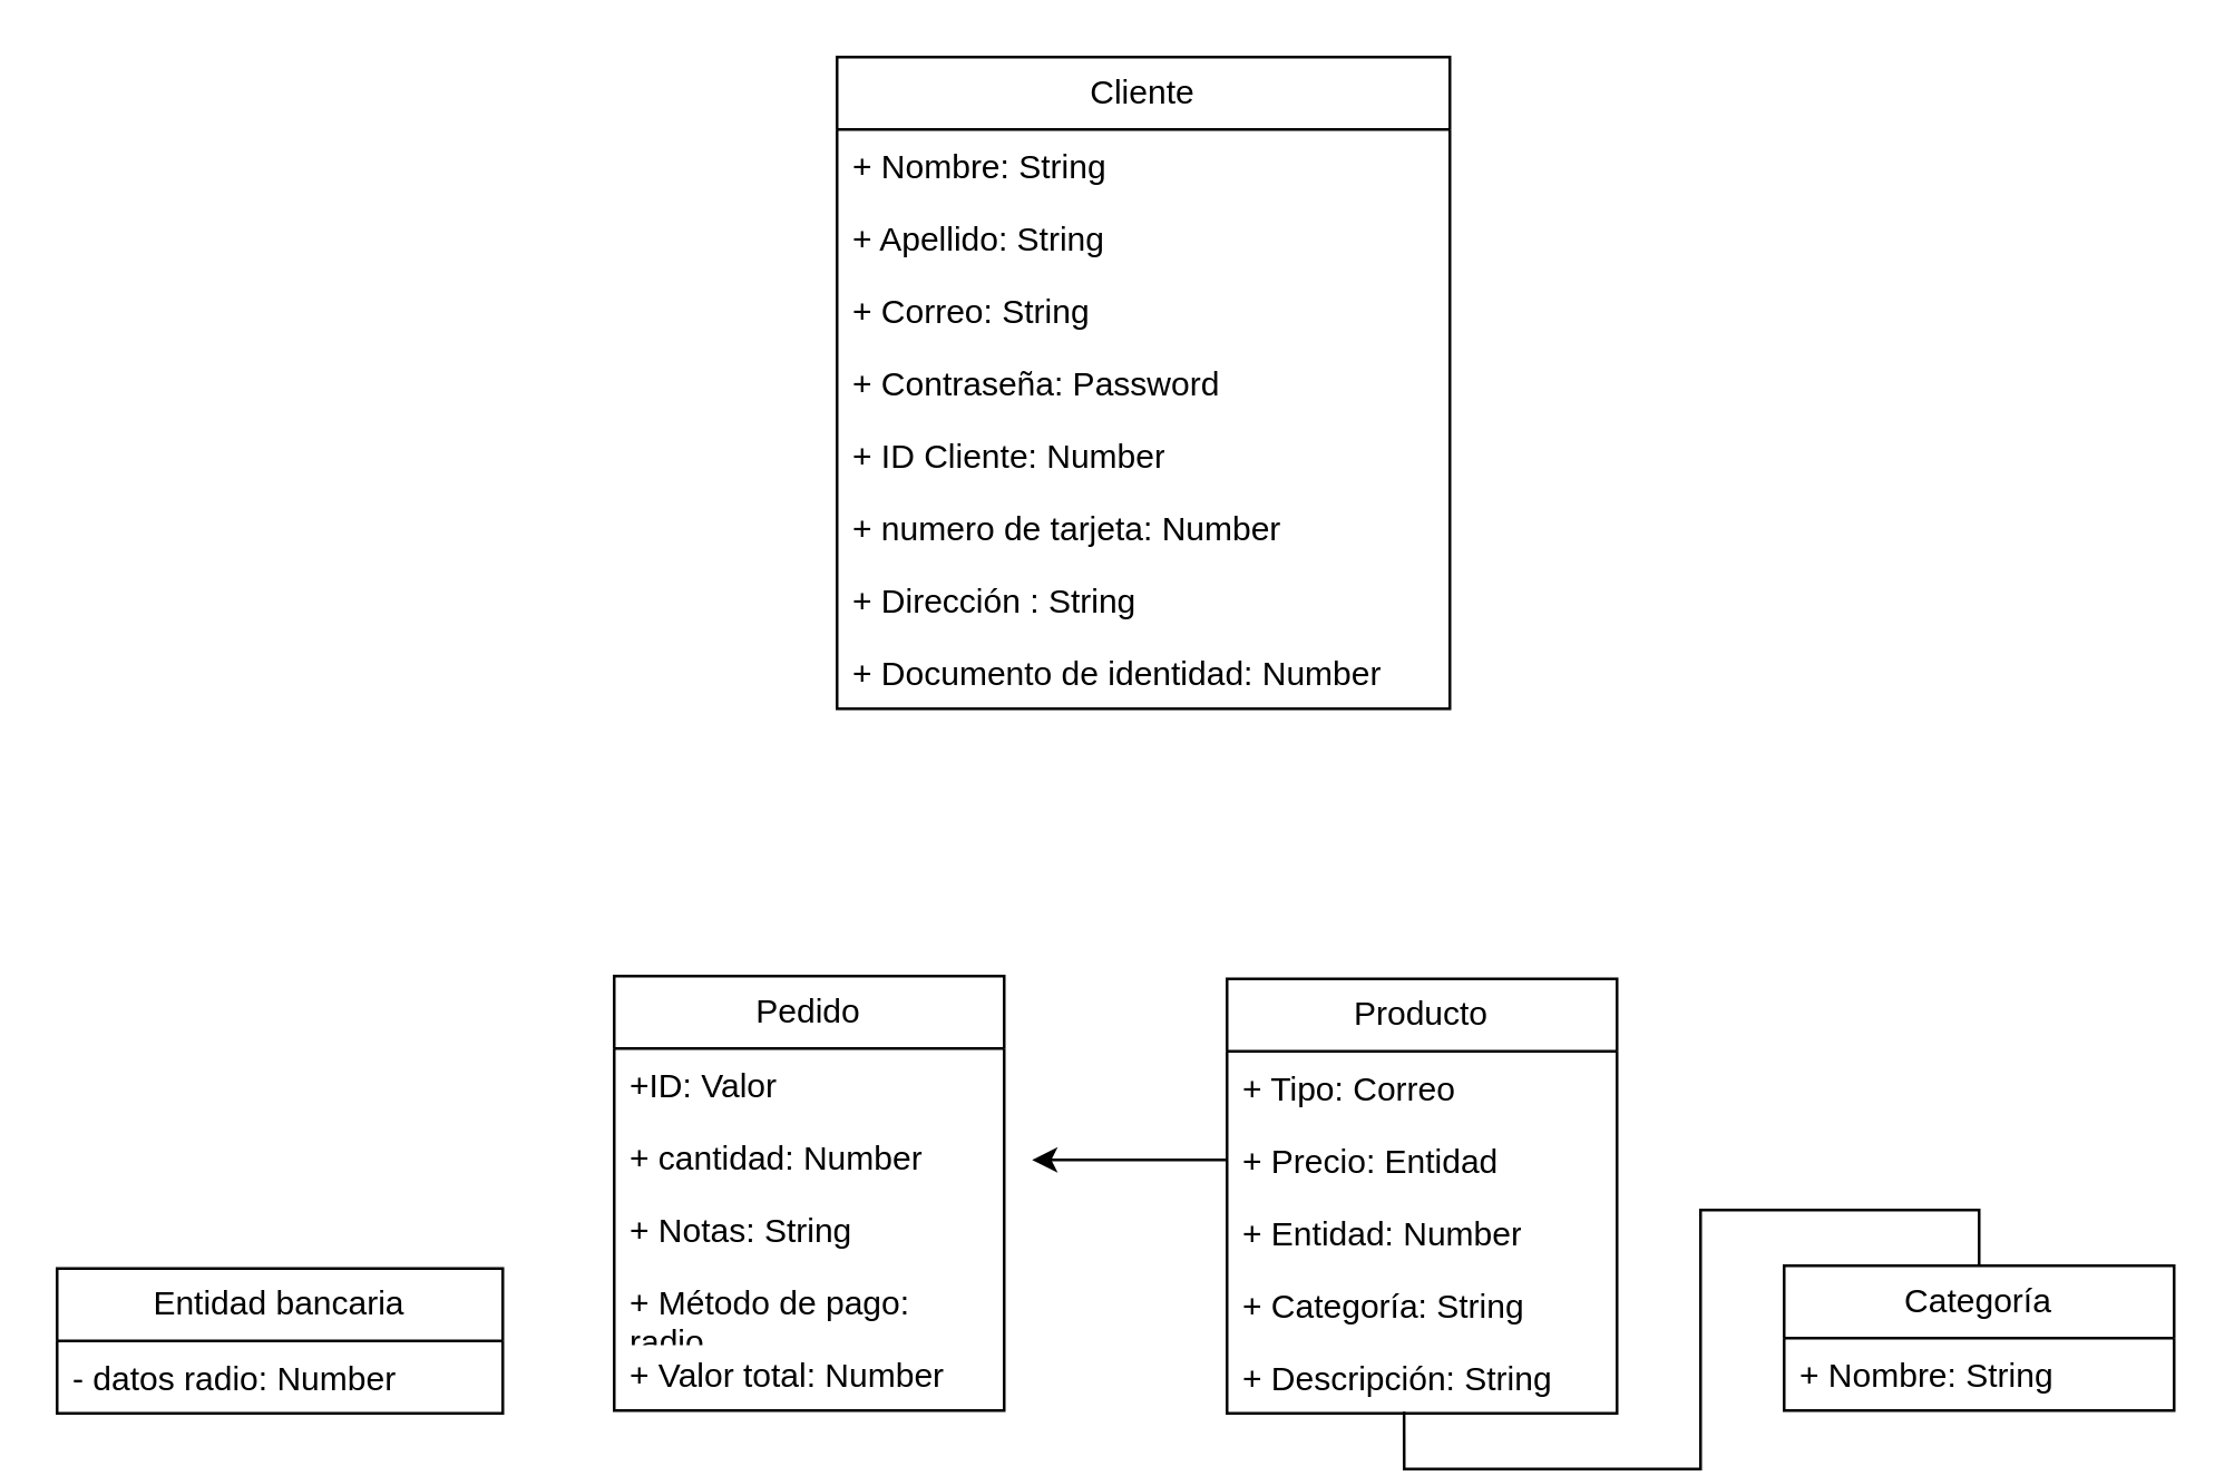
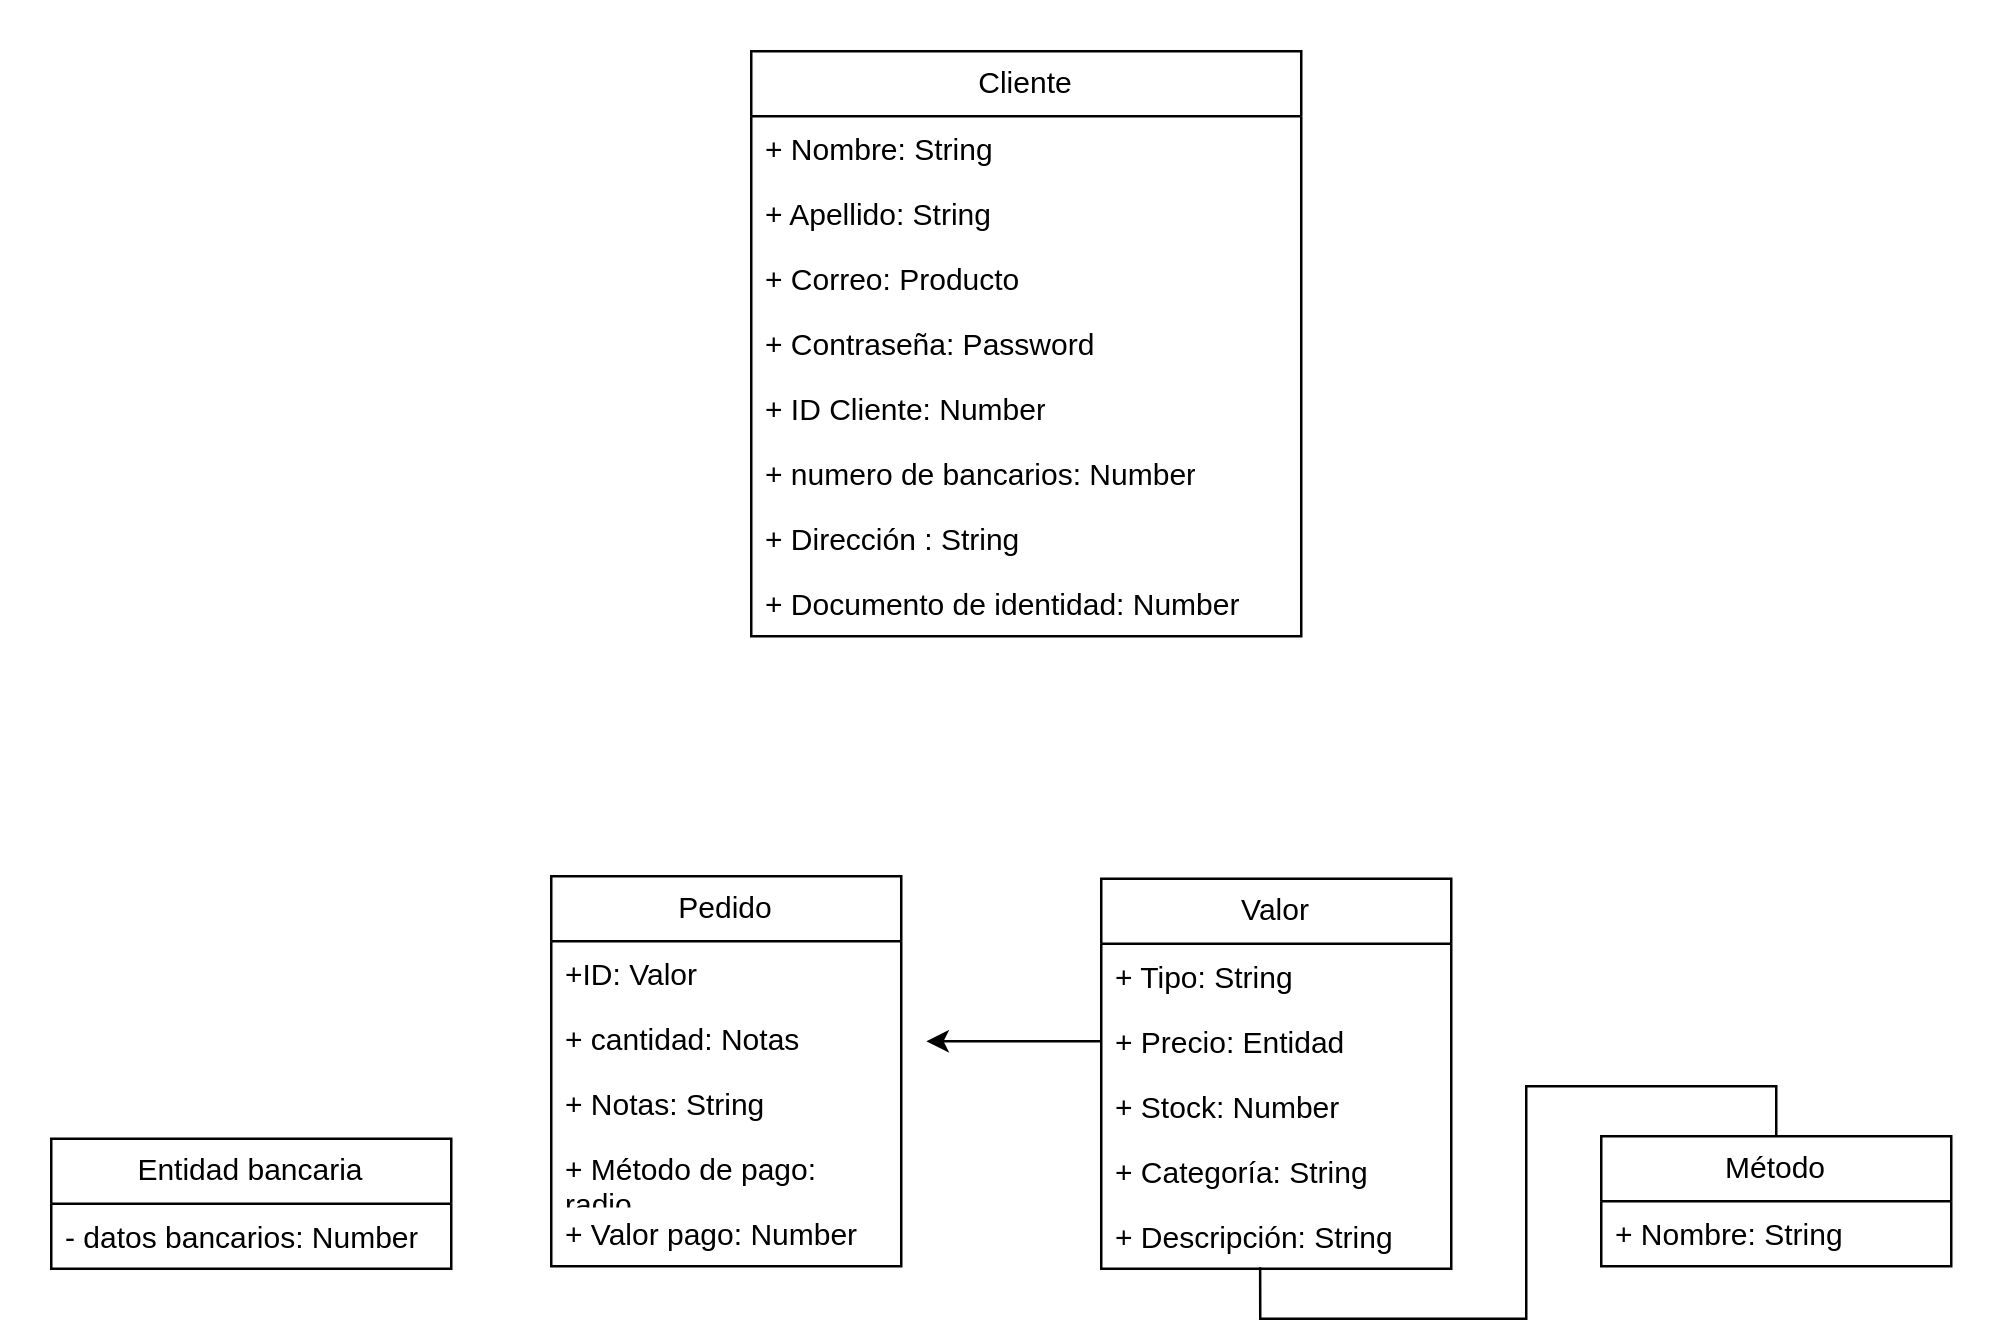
  <mxCell id="0" />
  <mxCell id="1" parent="0" />
  <mxCell id="2" value="Cliente" style="swimlane;fontStyle=0;childLayout=stackLayout;horizontal=1;startSize=26;fillColor=none;horizontalStack=0;resizeParent=1;resizeParentMax=0;resizeLast=0;collapsible=1;marginBottom=0;whiteSpace=wrap;html=1;" vertex="1" parent="1"><mxGeometry x="300" y="20" width="220" height="234" as="geometry" /></mxCell>
  <mxCell id="3" value="+&amp;nbsp;Nombre: String" style="text;strokeColor=none;fillColor=none;align=left;verticalAlign=top;spacingLeft=4;spacingRight=4;overflow=hidden;rotatable=0;points=[[0,0.5],[1,0.5]];portConstraint=eastwest;whiteSpace=wrap;html=1;" vertex="1" parent="2"><mxGeometry y="26" width="220" height="26" as="geometry" /></mxCell>
  <mxCell id="4" value="+ Apellido: String" style="text;strokeColor=none;fillColor=none;align=left;verticalAlign=top;spacingLeft=4;spacingRight=4;overflow=hidden;rotatable=0;points=[[0,0.5],[1,0.5]];portConstraint=eastwest;whiteSpace=wrap;html=1;" vertex="1" parent="2"><mxGeometry y="52" width="220" height="26" as="geometry" /></mxCell>
- <mxCell id="5" value="+ Correo: String" style="text;strokeColor=none;fillColor=none;align=left;verticalAlign=top;spacingLeft=4;spacingRight=4;overflow=hidden;rotatable=0;points=[[0,0.5],[1,0.5]];portConstraint=eastwest;whiteSpace=wrap;html=1;" vertex="1" parent="2"><mxGeometry y="78" width="220" height="26" as="geometry" /></mxCell>
+ <mxCell id="5" value="+ Correo: Producto" style="text;strokeColor=none;fillColor=none;align=left;verticalAlign=top;spacingLeft=4;spacingRight=4;overflow=hidden;rotatable=0;points=[[0,0.5],[1,0.5]];portConstraint=eastwest;whiteSpace=wrap;html=1;" vertex="1" parent="2"><mxGeometry y="78" width="220" height="26" as="geometry" /></mxCell>
  <mxCell id="6" value="+ Contraseña: Password" style="text;strokeColor=none;fillColor=none;align=left;verticalAlign=top;spacingLeft=4;spacingRight=4;overflow=hidden;rotatable=0;points=[[0,0.5],[1,0.5]];portConstraint=eastwest;whiteSpace=wrap;html=1;" vertex="1" parent="2"><mxGeometry y="104" width="220" height="26" as="geometry" /></mxCell>
  <mxCell id="7" value="+&amp;nbsp;ID Cliente: Number" style="text;strokeColor=none;fillColor=none;align=left;verticalAlign=top;spacingLeft=4;spacingRight=4;overflow=hidden;rotatable=0;points=[[0,0.5],[1,0.5]];portConstraint=eastwest;whiteSpace=wrap;html=1;" vertex="1" parent="2"><mxGeometry y="130" width="220" height="26" as="geometry" /></mxCell>
- <mxCell id="8" value="+ numero de tarjeta: Number" style="text;strokeColor=none;fillColor=none;align=left;verticalAlign=top;spacingLeft=4;spacingRight=4;overflow=hidden;rotatable=0;points=[[0,0.5],[1,0.5]];portConstraint=eastwest;whiteSpace=wrap;html=1;" vertex="1" parent="2"><mxGeometry y="156" width="220" height="26" as="geometry" /></mxCell>
+ <mxCell id="8" value="+ numero de bancarios: Number" style="text;strokeColor=none;fillColor=none;align=left;verticalAlign=top;spacingLeft=4;spacingRight=4;overflow=hidden;rotatable=0;points=[[0,0.5],[1,0.5]];portConstraint=eastwest;whiteSpace=wrap;html=1;" vertex="1" parent="2"><mxGeometry y="156" width="220" height="26" as="geometry" /></mxCell>
  <mxCell id="9" value="+ Dirección : String" style="text;strokeColor=none;fillColor=none;align=left;verticalAlign=top;spacingLeft=4;spacingRight=4;overflow=hidden;rotatable=0;points=[[0,0.5],[1,0.5]];portConstraint=eastwest;whiteSpace=wrap;html=1;" vertex="1" parent="2"><mxGeometry y="182" width="220" height="26" as="geometry" /></mxCell>
  <mxCell id="10" value="+ Documento de identidad: Number" style="text;strokeColor=none;fillColor=none;align=left;verticalAlign=top;spacingLeft=4;spacingRight=4;overflow=hidden;rotatable=0;points=[[0,0.5],[1,0.5]];portConstraint=eastwest;whiteSpace=wrap;html=1;" vertex="1" parent="2"><mxGeometry y="208" width="220" height="26" as="geometry" /></mxCell>
- <mxCell id="11" value="Producto" style="swimlane;fontStyle=0;childLayout=stackLayout;horizontal=1;startSize=26;fillColor=none;horizontalStack=0;resizeParent=1;resizeParentMax=0;resizeLast=0;collapsible=1;marginBottom=0;whiteSpace=wrap;html=1;" vertex="1" parent="1"><mxGeometry x="440" y="351" width="140" height="156" as="geometry" /></mxCell>
- <mxCell id="12" value="+ Tipo: Correo" style="text;strokeColor=none;fillColor=none;align=left;verticalAlign=top;spacingLeft=4;spacingRight=4;overflow=hidden;rotatable=0;points=[[0,0.5],[1,0.5]];portConstraint=eastwest;whiteSpace=wrap;html=1;" vertex="1" parent="11"><mxGeometry y="26" width="140" height="26" as="geometry" /></mxCell>
+ <mxCell id="11" value="Valor" style="swimlane;fontStyle=0;childLayout=stackLayout;horizontal=1;startSize=26;fillColor=none;horizontalStack=0;resizeParent=1;resizeParentMax=0;resizeLast=0;collapsible=1;marginBottom=0;whiteSpace=wrap;html=1;" vertex="1" parent="1"><mxGeometry x="440" y="351" width="140" height="156" as="geometry" /></mxCell>
+ <mxCell id="12" value="+ Tipo: String" style="text;strokeColor=none;fillColor=none;align=left;verticalAlign=top;spacingLeft=4;spacingRight=4;overflow=hidden;rotatable=0;points=[[0,0.5],[1,0.5]];portConstraint=eastwest;whiteSpace=wrap;html=1;" vertex="1" parent="11"><mxGeometry y="26" width="140" height="26" as="geometry" /></mxCell>
  <mxCell id="13" style="edgeStyle=orthogonalEdgeStyle;rounded=0;orthogonalLoop=1;jettySize=auto;html=1;exitX=0;exitY=0.5;exitDx=0;exitDy=0;" edge="1" parent="11" source="14"><mxGeometry relative="1" as="geometry"><mxPoint x="-70" y="65" as="targetPoint" /></mxGeometry></mxCell>
  <mxCell id="14" value="+ Precio: Entidad" style="text;strokeColor=none;fillColor=none;align=left;verticalAlign=top;spacingLeft=4;spacingRight=4;overflow=hidden;rotatable=0;points=[[0,0.5],[1,0.5]];portConstraint=eastwest;whiteSpace=wrap;html=1;" vertex="1" parent="11"><mxGeometry y="52" width="140" height="26" as="geometry" /></mxCell>
- <mxCell id="15" value="+ Entidad: Number" style="text;strokeColor=none;fillColor=none;align=left;verticalAlign=top;spacingLeft=4;spacingRight=4;overflow=hidden;rotatable=0;points=[[0,0.5],[1,0.5]];portConstraint=eastwest;whiteSpace=wrap;html=1;" vertex="1" parent="11"><mxGeometry y="78" width="140" height="26" as="geometry" /></mxCell>
+ <mxCell id="15" value="+ Stock: Number" style="text;strokeColor=none;fillColor=none;align=left;verticalAlign=top;spacingLeft=4;spacingRight=4;overflow=hidden;rotatable=0;points=[[0,0.5],[1,0.5]];portConstraint=eastwest;whiteSpace=wrap;html=1;" vertex="1" parent="11"><mxGeometry y="78" width="140" height="26" as="geometry" /></mxCell>
  <mxCell id="16" value="+ Categoría: String" style="text;strokeColor=none;fillColor=none;align=left;verticalAlign=top;spacingLeft=4;spacingRight=4;overflow=hidden;rotatable=0;points=[[0,0.5],[1,0.5]];portConstraint=eastwest;whiteSpace=wrap;html=1;" vertex="1" parent="11"><mxGeometry y="104" width="140" height="26" as="geometry" /></mxCell>
  <mxCell id="17" value="+ Descripción: String" style="text;strokeColor=none;fillColor=none;align=left;verticalAlign=top;spacingLeft=4;spacingRight=4;overflow=hidden;rotatable=0;points=[[0,0.5],[1,0.5]];portConstraint=eastwest;whiteSpace=wrap;html=1;" vertex="1" parent="11"><mxGeometry y="130" width="140" height="26" as="geometry" /></mxCell>
  <mxCell id="18" value="Pedido" style="swimlane;fontStyle=0;childLayout=stackLayout;horizontal=1;startSize=26;fillColor=none;horizontalStack=0;resizeParent=1;resizeParentMax=0;resizeLast=0;collapsible=1;marginBottom=0;whiteSpace=wrap;html=1;" vertex="1" parent="1"><mxGeometry x="220" y="350" width="140" height="156" as="geometry" /></mxCell>
  <mxCell id="19" value="+ID: Valor" style="text;strokeColor=none;fillColor=none;align=left;verticalAlign=top;spacingLeft=4;spacingRight=4;overflow=hidden;rotatable=0;points=[[0,0.5],[1,0.5]];portConstraint=eastwest;whiteSpace=wrap;html=1;" vertex="1" parent="18"><mxGeometry y="26" width="140" height="26" as="geometry" /></mxCell>
- <mxCell id="20" value="+ cantidad: Number" style="text;strokeColor=none;fillColor=none;align=left;verticalAlign=top;spacingLeft=4;spacingRight=4;overflow=hidden;rotatable=0;points=[[0,0.5],[1,0.5]];portConstraint=eastwest;whiteSpace=wrap;html=1;" vertex="1" parent="18"><mxGeometry y="52" width="140" height="26" as="geometry" /></mxCell>
+ <mxCell id="20" value="+ cantidad: Notas" style="text;strokeColor=none;fillColor=none;align=left;verticalAlign=top;spacingLeft=4;spacingRight=4;overflow=hidden;rotatable=0;points=[[0,0.5],[1,0.5]];portConstraint=eastwest;whiteSpace=wrap;html=1;" vertex="1" parent="18"><mxGeometry y="52" width="140" height="26" as="geometry" /></mxCell>
  <mxCell id="21" value="+ Notas: String" style="text;strokeColor=none;fillColor=none;align=left;verticalAlign=top;spacingLeft=4;spacingRight=4;overflow=hidden;rotatable=0;points=[[0,0.5],[1,0.5]];portConstraint=eastwest;whiteSpace=wrap;html=1;" vertex="1" parent="18"><mxGeometry y="78" width="140" height="26" as="geometry" /></mxCell>
  <mxCell id="22" value="+ Método de pago: radio" style="text;strokeColor=none;fillColor=none;align=left;verticalAlign=top;spacingLeft=4;spacingRight=4;overflow=hidden;rotatable=0;points=[[0,0.5],[1,0.5]];portConstraint=eastwest;whiteSpace=wrap;html=1;" vertex="1" parent="18"><mxGeometry y="104" width="140" height="26" as="geometry" /></mxCell>
- <mxCell id="23" value="+ Valor total: Number" style="text;strokeColor=none;fillColor=none;align=left;verticalAlign=top;spacingLeft=4;spacingRight=4;overflow=hidden;rotatable=0;points=[[0,0.5],[1,0.5]];portConstraint=eastwest;whiteSpace=wrap;html=1;" vertex="1" parent="18"><mxGeometry y="130" width="140" height="26" as="geometry" /></mxCell>
+ <mxCell id="23" value="+ Valor pago: Number" style="text;strokeColor=none;fillColor=none;align=left;verticalAlign=top;spacingLeft=4;spacingRight=4;overflow=hidden;rotatable=0;points=[[0,0.5],[1,0.5]];portConstraint=eastwest;whiteSpace=wrap;html=1;" vertex="1" parent="18"><mxGeometry y="130" width="140" height="26" as="geometry" /></mxCell>
  <mxCell id="24" style="edgeStyle=orthogonalEdgeStyle;rounded=0;orthogonalLoop=1;jettySize=auto;html=1;exitX=0.5;exitY=0;exitDx=0;exitDy=0;entryX=0.454;entryY=0.977;entryDx=0;entryDy=0;entryPerimeter=0;endArrow=none;" edge="1" parent="1" source="25" target="17"><mxGeometry relative="1" as="geometry" /></mxCell>
- <mxCell id="25" value="Categoría" style="swimlane;fontStyle=0;childLayout=stackLayout;horizontal=1;startSize=26;fillColor=none;horizontalStack=0;resizeParent=1;resizeParentMax=0;resizeLast=0;collapsible=1;marginBottom=0;whiteSpace=wrap;html=1;" vertex="1" parent="1"><mxGeometry x="640" y="454" width="140" height="52" as="geometry" /></mxCell>
+ <mxCell id="25" value="Método" style="swimlane;fontStyle=0;childLayout=stackLayout;horizontal=1;startSize=26;fillColor=none;horizontalStack=0;resizeParent=1;resizeParentMax=0;resizeLast=0;collapsible=1;marginBottom=0;whiteSpace=wrap;html=1;" vertex="1" parent="1"><mxGeometry x="640" y="454" width="140" height="52" as="geometry" /></mxCell>
  <mxCell id="26" value="+ Nombre: String" style="text;strokeColor=none;fillColor=none;align=left;verticalAlign=top;spacingLeft=4;spacingRight=4;overflow=hidden;rotatable=0;points=[[0,0.5],[1,0.5]];portConstraint=eastwest;whiteSpace=wrap;html=1;" vertex="1" parent="25"><mxGeometry y="26" width="140" height="26" as="geometry" /></mxCell>
  <mxCell id="27" value="Entidad bancaria" style="swimlane;fontStyle=0;childLayout=stackLayout;horizontal=1;startSize=26;fillColor=none;horizontalStack=0;resizeParent=1;resizeParentMax=0;resizeLast=0;collapsible=1;marginBottom=0;whiteSpace=wrap;html=1;" vertex="1" parent="1"><mxGeometry x="20" y="455" width="160" height="52" as="geometry" /></mxCell>
- <mxCell id="28" value="- datos radio: Number" style="text;strokeColor=none;fillColor=none;align=left;verticalAlign=top;spacingLeft=4;spacingRight=4;overflow=hidden;rotatable=0;points=[[0,0.5],[1,0.5]];portConstraint=eastwest;whiteSpace=wrap;html=1;" vertex="1" parent="27"><mxGeometry y="26" width="160" height="26" as="geometry" /></mxCell>
+ <mxCell id="28" value="- datos bancarios: Number" style="text;strokeColor=none;fillColor=none;align=left;verticalAlign=top;spacingLeft=4;spacingRight=4;overflow=hidden;rotatable=0;points=[[0,0.5],[1,0.5]];portConstraint=eastwest;whiteSpace=wrap;html=1;" vertex="1" parent="27"><mxGeometry y="26" width="160" height="26" as="geometry" /></mxCell>
